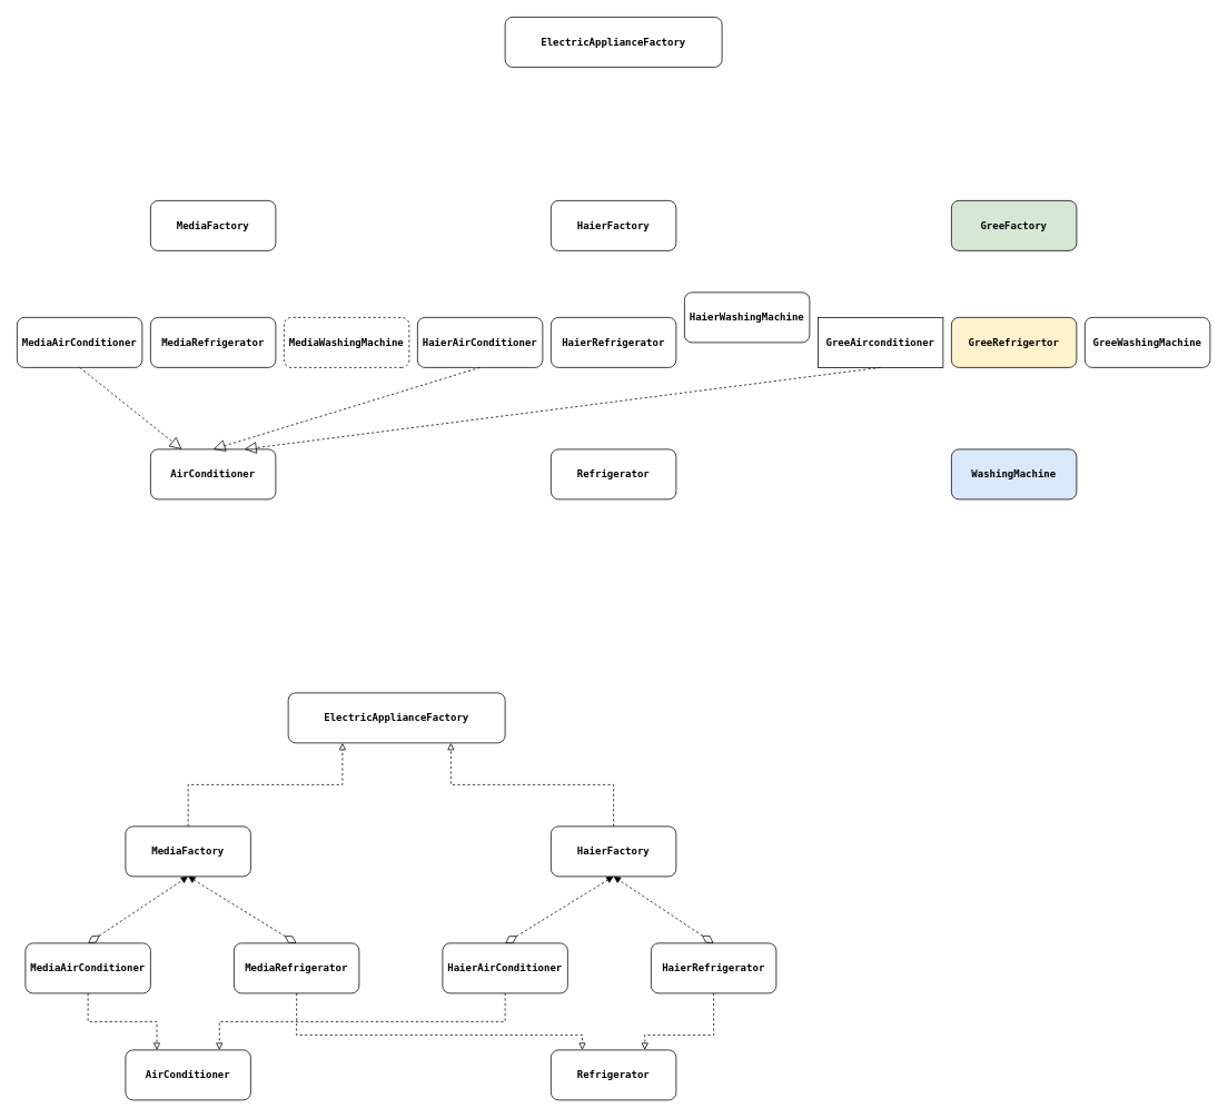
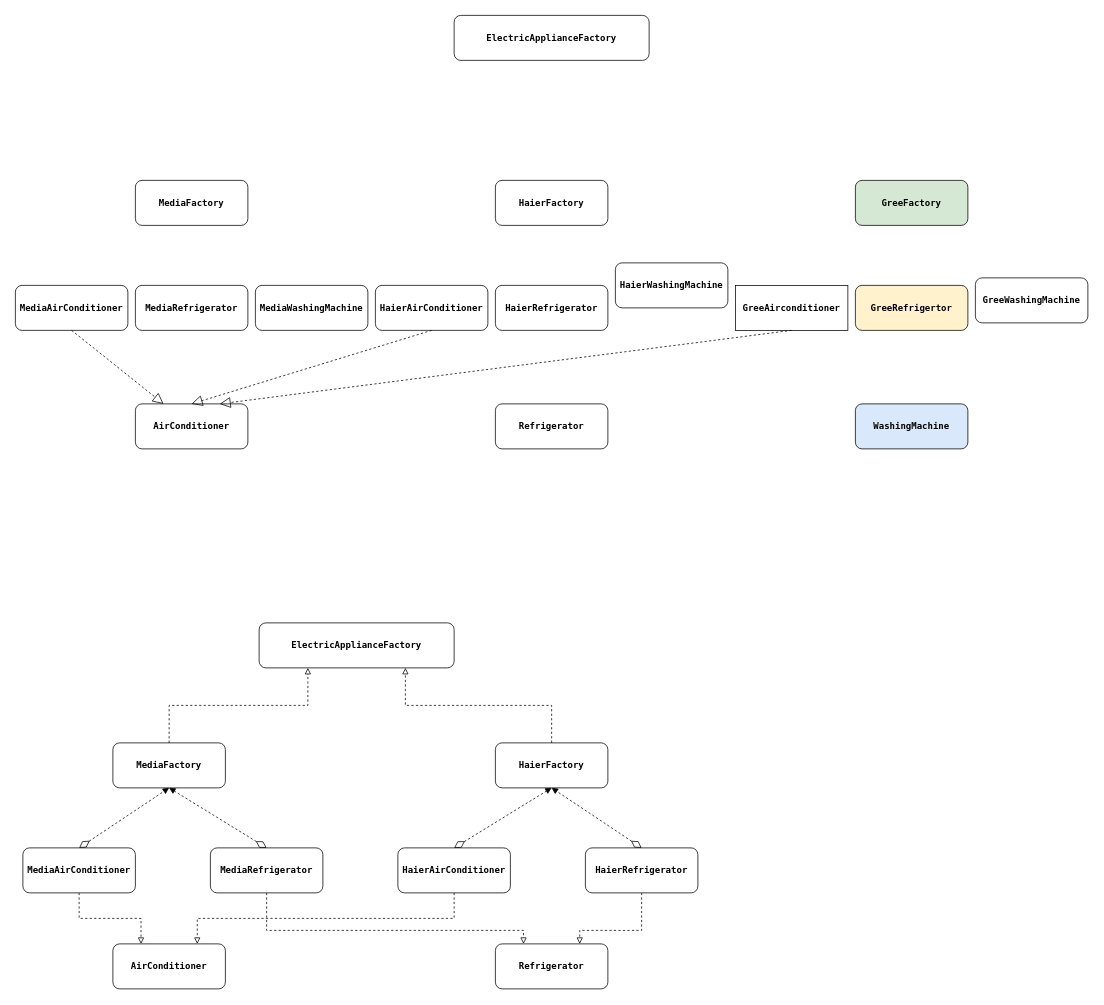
  <mxCell id="0" />
  <mxCell id="1" parent="0" />
  <mxCell id="2" value="&lt;pre&gt;MediaFactory&lt;/pre&gt;" style="rounded=1;whiteSpace=wrap;html=1;fontStyle=1" vertex="1" parent="1"><mxGeometry y="240" width="150" height="60" as="geometry" x="180" /></mxCell>
  <mxCell id="3" value="&lt;pre&gt;ElectricApplianceFactory&lt;/pre&gt;" style="rounded=1;whiteSpace=wrap;html=1;fontStyle=1" vertex="1" parent="1"><mxGeometry x="605" y="20" width="260" height="60" as="geometry" /></mxCell>
  <mxCell id="4" value="&lt;pre&gt;AirConditioner&lt;/pre&gt;" style="rounded=1;whiteSpace=wrap;html=1;fontStyle=1" vertex="1" parent="1"><mxGeometry y="538" width="150" height="60" as="geometry" x="180" /></mxCell>
  <mxCell id="5" value="&lt;pre&gt;Refrigerator&lt;/pre&gt;" style="rounded=1;whiteSpace=wrap;html=1;fontStyle=1" vertex="1" parent="1"><mxGeometry x="660" y="538" width="150" height="60" as="geometry" /></mxCell>
  <mxCell id="6" value="&lt;pre&gt;HaierFactory&lt;/pre&gt;" style="rounded=1;whiteSpace=wrap;html=1;fontStyle=1" vertex="1" parent="1"><mxGeometry x="660" y="240" width="150" height="60" as="geometry" /></mxCell>
  <mxCell id="7" value="&lt;pre&gt;&lt;pre&gt;WashingMachine&lt;/pre&gt;&lt;/pre&gt;" style="rounded=1;whiteSpace=wrap;html=1;fontStyle=1;fillColor=#dae8fc;" vertex="1" parent="1"><mxGeometry x="1140" y="538" width="150" height="60" as="geometry" /></mxCell>
  <mxCell id="8" value="&lt;pre&gt;GreeFactory&lt;/pre&gt;" style="rounded=1;whiteSpace=wrap;html=1;fontStyle=1;fillColor=#d5e8d4;" vertex="1" parent="1"><mxGeometry x="1140" y="240" width="150" height="60" as="geometry" /></mxCell>
  <mxCell id="9" value="&lt;pre&gt;MediaRefrigerator&lt;/pre&gt;" style="rounded=1;whiteSpace=wrap;html=1;flipH=1;flipV=1;direction=east;aspect=fixed;fontStyle=1" vertex="1" parent="1"><mxGeometry y="380" width="150" height="60" as="geometry" x="180" /></mxCell>
  <mxCell id="10" value="&lt;pre&gt;GreeRefrigertor&lt;/pre&gt;" style="rounded=1;whiteSpace=wrap;html=1;flipH=1;flipV=1;direction=east;aspect=fixed;fontStyle=1;fillColor=#fff2cc;" vertex="1" parent="1"><mxGeometry x="1140" y="380" width="150" height="60" as="geometry" /></mxCell>
  <mxCell id="11" value="&lt;pre&gt;HaierRefrigerator&lt;/pre&gt;" style="rounded=1;whiteSpace=wrap;html=1;flipH=1;flipV=1;direction=east;aspect=fixed;fontStyle=1" vertex="1" parent="1"><mxGeometry x="660" y="380" width="150" height="60" as="geometry" /></mxCell>
  <mxCell id="12" value="&lt;pre&gt;MediaAirConditioner&lt;/pre&gt;" style="rounded=1;whiteSpace=wrap;html=1;flipH=1;flipV=1;aspect=fixed;fontStyle=1" vertex="1" parent="1"><mxGeometry x="20" y="380" width="150" height="60" as="geometry" /></mxCell>
- <mxCell id="13" value="&lt;pre&gt;MediaWashingMachine&lt;/pre&gt;" style="rounded=1;whiteSpace=wrap;html=1;flipH=1;flipV=1;direction=east;aspect=fixed;fontStyle=1;dashed=1;" vertex="1" parent="1"><mxGeometry x="340" y="380" width="150" height="60" as="geometry" /></mxCell>
+ <mxCell id="13" value="&lt;pre&gt;MediaWashingMachine&lt;/pre&gt;" style="rounded=1;whiteSpace=wrap;html=1;flipH=1;flipV=1;direction=east;aspect=fixed;fontStyle=1" vertex="1" parent="1"><mxGeometry x="340" y="380" width="150" height="60" as="geometry" /></mxCell>
  <mxCell id="14" value="&lt;pre&gt;GreeAirconditioner&lt;/pre&gt;" style="whiteSpace=wrap;html=1;flipH=1;flipV=1;direction=east;aspect=fixed;fontStyle=1;rounded=0;" vertex="1" parent="1"><mxGeometry x="980" y="380" width="150" height="60" as="geometry" /></mxCell>
  <mxCell id="15" value="&lt;pre&gt;HaierAirConditioner&lt;/pre&gt;" style="rounded=1;whiteSpace=wrap;html=1;flipH=1;flipV=1;direction=east;aspect=fixed;fontStyle=1" vertex="1" parent="1"><mxGeometry x="500" y="380" width="150" height="60" as="geometry" /></mxCell>
  <mxCell id="16" value="&lt;pre&gt;HaierWashingMachine&lt;/pre&gt;" style="rounded=1;whiteSpace=wrap;html=1;flipH=1;flipV=1;direction=east;aspect=fixed;fontStyle=1" vertex="1" parent="1"><mxGeometry x="820" y="350" width="150" height="60" as="geometry" /></mxCell>
- <mxCell id="17" value="&lt;pre&gt;GreeWashingMachine&lt;/pre&gt;" style="rounded=1;whiteSpace=wrap;html=1;flipH=1;flipV=1;direction=east;aspect=fixed;fontStyle=1" vertex="1" parent="1"><mxGeometry x="1300" y="380" width="150" height="60" as="geometry" /></mxCell>
+ <mxCell id="17" value="&lt;pre&gt;GreeWashingMachine&lt;/pre&gt;" style="rounded=1;whiteSpace=wrap;html=1;flipH=1;flipV=1;direction=east;aspect=fixed;fontStyle=1" vertex="1" parent="1"><mxGeometry x="1300" y="370" width="150" height="60" as="geometry" /></mxCell>
  <mxCell id="18" value="" style="endArrow=block;dashed=1;endFill=0;endSize=12;html=1;exitX=0.5;exitY=1;exitDx=0;exitDy=0;entryX=0.25;entryY=0;entryDx=0;entryDy=0;" edge="1" parent="1" source="12" target="4"><mxGeometry width="160" relative="1" as="geometry"><mxPoint x="370" y="480" as="sourcePoint" /><mxPoint x="520" y="480" as="targetPoint" /></mxGeometry></mxCell>
  <mxCell id="19" value="" style="endArrow=block;dashed=1;endFill=0;endSize=12;html=1;exitX=0.5;exitY=1;exitDx=0;exitDy=0;entryX=0.75;entryY=0;entryDx=0;entryDy=0;" edge="1" parent="1" source="14" target="4"><mxGeometry width="160" relative="1" as="geometry"><mxPoint x="559.857" y="749.857" as="sourcePoint" /><mxPoint x="719.857" y="848.429" as="targetPoint" /></mxGeometry></mxCell>
  <mxCell id="20" value="" style="endArrow=block;dashed=1;endFill=0;endSize=12;html=1;exitX=0.5;exitY=1;exitDx=0;exitDy=0;entryX=0.5;entryY=0;entryDx=0;entryDy=0;" edge="1" parent="1" source="15" target="4"><mxGeometry width="160" relative="1" as="geometry"><mxPoint x="494.857" y="479.857" as="sourcePoint" /><mxPoint x="300" y="490" as="targetPoint" /></mxGeometry></mxCell>
  <mxCell id="21" style="edgeStyle=orthogonalEdgeStyle;rounded=0;orthogonalLoop=1;jettySize=auto;html=1;exitX=0.5;exitY=0;exitDx=0;exitDy=0;dashed=1;endArrow=block;endFill=0;entryX=0.25;entryY=1;entryDx=0;entryDy=0;" edge="1" parent="1" source="22" target="23"><mxGeometry relative="1" as="geometry" /></mxCell>
  <mxCell id="22" value="&lt;pre&gt;MediaFactory&lt;/pre&gt;" style="rounded=1;whiteSpace=wrap;html=1;fontStyle=1" vertex="1" parent="1"><mxGeometry x="150" y="990" width="150" height="60" as="geometry" /></mxCell>
  <mxCell id="23" value="&lt;pre&gt;ElectricApplianceFactory&lt;/pre&gt;" style="rounded=1;whiteSpace=wrap;html=1;fontStyle=1" vertex="1" parent="1"><mxGeometry x="345" y="830" width="260" height="60" as="geometry" /></mxCell>
  <mxCell id="24" value="&lt;pre&gt;AirConditioner&lt;/pre&gt;" style="rounded=1;whiteSpace=wrap;html=1;fontStyle=1" vertex="1" parent="1"><mxGeometry x="150" y="1258" width="150" height="60" as="geometry" /></mxCell>
  <mxCell id="25" value="&lt;pre&gt;Refrigerator&lt;/pre&gt;" style="rounded=1;whiteSpace=wrap;html=1;fontStyle=1" vertex="1" parent="1"><mxGeometry x="660" y="1258" width="150" height="60" as="geometry" /></mxCell>
  <mxCell id="26" style="edgeStyle=orthogonalEdgeStyle;rounded=0;orthogonalLoop=1;jettySize=auto;html=1;exitX=0.5;exitY=0;exitDx=0;exitDy=0;dashed=1;endArrow=block;endFill=0;entryX=0.75;entryY=1;entryDx=0;entryDy=0;" edge="1" parent="1" source="27" target="23"><mxGeometry relative="1" as="geometry" /></mxCell>
  <mxCell id="27" value="&lt;pre&gt;HaierFactory&lt;/pre&gt;" style="rounded=1;whiteSpace=wrap;html=1;fontStyle=1" vertex="1" parent="1"><mxGeometry x="660" y="990" width="150" height="60" as="geometry" /></mxCell>
  <mxCell id="28" style="edgeStyle=orthogonalEdgeStyle;rounded=0;orthogonalLoop=1;jettySize=auto;html=1;exitX=0.5;exitY=1;exitDx=0;exitDy=0;entryX=0.25;entryY=0;entryDx=0;entryDy=0;dashed=1;endArrow=block;endFill=0;" edge="1" parent="1" source="29" target="25"><mxGeometry relative="1" as="geometry"><Array as="points"><mxPoint x="355" y="1240" /><mxPoint x="698" y="1240" /></Array></mxGeometry></mxCell>
  <mxCell id="29" value="&lt;pre&gt;MediaRefrigerator&lt;/pre&gt;" style="rounded=1;whiteSpace=wrap;html=1;flipH=1;flipV=1;direction=east;aspect=fixed;fontStyle=1" vertex="1" parent="1"><mxGeometry x="280" y="1130" width="150" height="60" as="geometry" /></mxCell>
  <mxCell id="30" style="edgeStyle=orthogonalEdgeStyle;rounded=0;orthogonalLoop=1;jettySize=auto;html=1;exitX=0.5;exitY=1;exitDx=0;exitDy=0;entryX=0.75;entryY=0;entryDx=0;entryDy=0;dashed=1;endArrow=block;endFill=0;" edge="1" parent="1" source="31" target="25"><mxGeometry relative="1" as="geometry"><Array as="points"><mxPoint x="855" y="1240" /><mxPoint x="773" y="1240" /></Array></mxGeometry></mxCell>
  <mxCell id="31" value="&lt;pre&gt;HaierRefrigerator&lt;/pre&gt;" style="rounded=1;whiteSpace=wrap;html=1;flipH=1;flipV=1;direction=east;aspect=fixed;fontStyle=1" vertex="1" parent="1"><mxGeometry x="780" y="1130" width="150" height="60" as="geometry" /></mxCell>
  <mxCell id="32" style="edgeStyle=orthogonalEdgeStyle;rounded=0;orthogonalLoop=1;jettySize=auto;html=1;exitX=0.5;exitY=1;exitDx=0;exitDy=0;dashed=1;endArrow=block;endFill=0;entryX=0.25;entryY=0;entryDx=0;entryDy=0;" edge="1" parent="1" source="33" target="24"><mxGeometry relative="1" as="geometry" /></mxCell>
  <mxCell id="33" value="&lt;pre&gt;MediaAirConditioner&lt;/pre&gt;" style="rounded=1;whiteSpace=wrap;html=1;flipH=1;flipV=1;aspect=fixed;fontStyle=1" vertex="1" parent="1"><mxGeometry x="30" y="1130" width="150" height="60" as="geometry" /></mxCell>
  <mxCell id="34" style="edgeStyle=orthogonalEdgeStyle;rounded=0;orthogonalLoop=1;jettySize=auto;html=1;exitX=0.5;exitY=1;exitDx=0;exitDy=0;entryX=0.75;entryY=0;entryDx=0;entryDy=0;dashed=1;endArrow=block;endFill=0;" edge="1" parent="1" source="35" target="24"><mxGeometry relative="1" as="geometry" /></mxCell>
  <mxCell id="35" value="&lt;pre&gt;HaierAirConditioner&lt;/pre&gt;" style="rounded=1;whiteSpace=wrap;html=1;flipH=1;flipV=1;direction=east;aspect=fixed;fontStyle=1" vertex="1" parent="1"><mxGeometry x="530" y="1130" width="150" height="60" as="geometry" /></mxCell>
  <mxCell id="36" value="" style="startArrow=diamondThin;startFill=0;startSize=14;endArrow=block;endFill=1;endSize=6;html=1;dashed=1;entryX=0.5;entryY=1;entryDx=0;entryDy=0;exitX=0.5;exitY=0;exitDx=0;exitDy=0;" edge="1" parent="1" source="33" target="22"><mxGeometry width="100" relative="1" as="geometry"><mxPoint x="20" y="1030" as="sourcePoint" /><mxPoint x="120" y="1030" as="targetPoint" /></mxGeometry></mxCell>
  <mxCell id="37" value="" style="startArrow=diamondThin;startFill=0;startSize=14;endArrow=block;endFill=1;endSize=6;html=1;dashed=1;entryX=0.5;entryY=1;entryDx=0;entryDy=0;exitX=0.5;exitY=0;exitDx=0;exitDy=0;" edge="1" parent="1" source="29" target="22"><mxGeometry width="100" relative="1" as="geometry"><mxPoint x="115" y="1140" as="sourcePoint" /><mxPoint x="235" y="1060" as="targetPoint" /></mxGeometry></mxCell>
  <mxCell id="38" value="" style="startArrow=diamondThin;startFill=0;startSize=14;endArrow=block;endFill=1;endSize=6;html=1;dashed=1;entryX=0.5;entryY=1;entryDx=0;entryDy=0;exitX=0.5;exitY=0;exitDx=0;exitDy=0;" edge="1" parent="1" source="31" target="27"><mxGeometry width="100" relative="1" as="geometry"><mxPoint x="875" y="1130" as="sourcePoint" /><mxPoint x="745" y="1050" as="targetPoint" /></mxGeometry></mxCell>
  <mxCell id="39" value="" style="startArrow=diamondThin;startFill=0;startSize=14;endArrow=block;endFill=1;endSize=6;html=1;dashed=1;entryX=0.5;entryY=1;entryDx=0;entryDy=0;exitX=0.5;exitY=0;exitDx=0;exitDy=0;" edge="1" parent="1" source="35" target="27"><mxGeometry width="100" relative="1" as="geometry"><mxPoint x="605" y="1120" as="sourcePoint" /><mxPoint x="725" y="1040" as="targetPoint" /></mxGeometry></mxCell>
